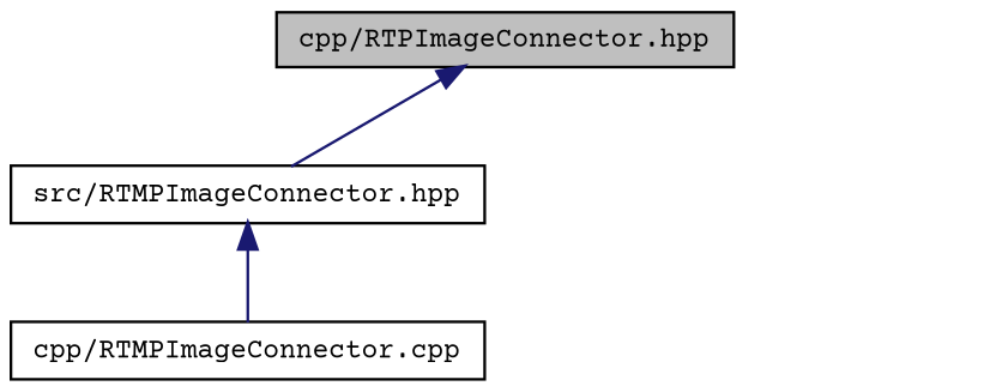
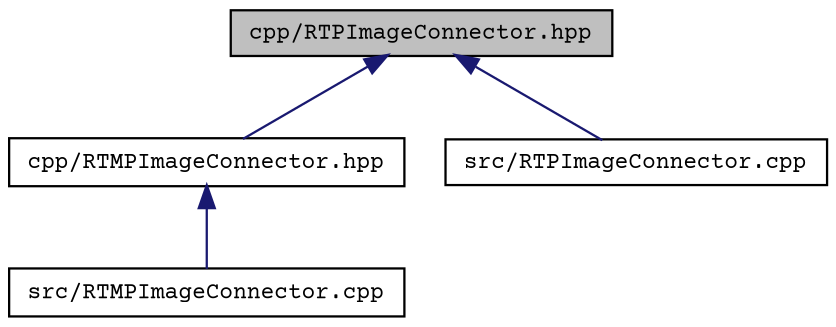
  digraph {
    fontname="Courier Prime"
    node [color=black fillcolor=white fontname="Courier Prime" fontsize=10 shape=record style=filled]
    edge [color=midnightblue dir=back fontname="Courier Prime" fontsize=10 labelfontname=Helvetica labelfontsize=10 style=solid]
    n1 [fillcolor=grey75 fontcolor=black height=0.2 label="cpp/RTPImageConnector.hpp" width=0.4]
-   n2 [height=0.2 label="src/RTMPImageConnector.hpp" width=0.4]
-   n4 [height=0.2 label="cpp/RTMPImageConnector.cpp" width=0.4]
+   n2 [height=0.2 label="cpp/RTMPImageConnector.hpp" width=0.4]
+   n3 [height=0.2 label="src/RTPImageConnector.cpp" width=0.4]
+   n4 [height=0.2 label="src/RTMPImageConnector.cpp" width=0.4]
    n1 -> n2
+   n1 -> n3
    n2 -> n4
  }
